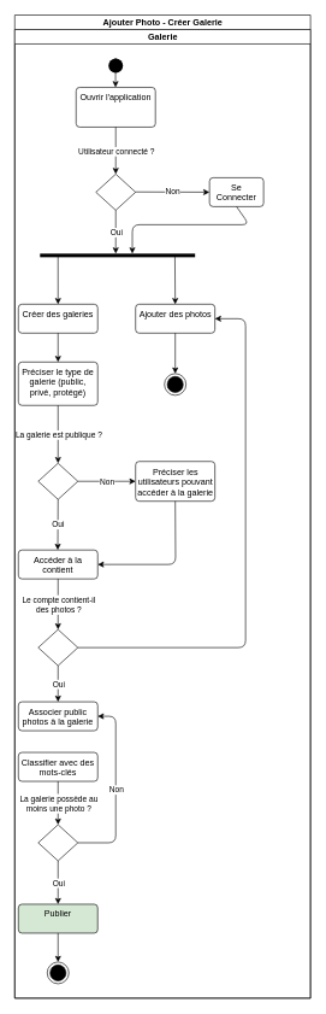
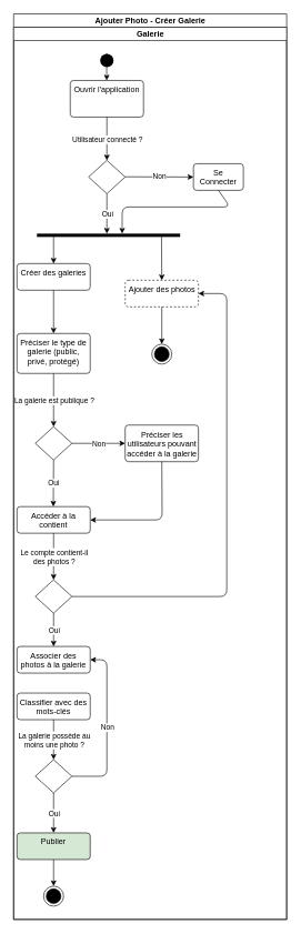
  <mxCell id="0" />
  <mxCell id="1" parent="0" />
  <mxCell id="2" value="Ajouter Photo - Créer Galerie" style="swimlane;html=1;childLayout=stackLayout;resizeParent=1;resizeParentMax=0;startSize=20;" parent="1" vertex="1"><mxGeometry x="20" y="20" width="410" height="1360" as="geometry"><mxRectangle x="220" y="-750" width="60" height="20" as="alternateBounds" /></mxGeometry></mxCell>
  <mxCell id="3" value="Galerie" style="swimlane;html=1;startSize=20;" parent="2" vertex="1"><mxGeometry y="20" width="410" height="1340" as="geometry" /></mxCell>
  <mxCell id="4" value="Ouvrir l'application" style="html=1;align=center;verticalAlign=top;rounded=1;absoluteArcSize=1;arcSize=10;dashed=0;whiteSpace=wrap;" parent="3" vertex="1"><mxGeometry x="85" y="80" width="110" height="55" as="geometry" /></mxCell>
  <mxCell id="5" value="" style="ellipse;fillColor=#000000;strokeColor=none;" parent="3" vertex="1"><mxGeometry x="130" y="40" width="20" height="20" as="geometry" /></mxCell>
  <mxCell id="6" style="edgeStyle=orthogonalEdgeStyle;rounded=0;orthogonalLoop=1;jettySize=auto;html=1;exitX=0.5;exitY=1;exitDx=0;exitDy=0;entryX=0.5;entryY=0;entryDx=0;entryDy=0;" parent="3" edge="1"><mxGeometry relative="1" as="geometry"><mxPoint x="139.71" y="50" as="sourcePoint" /><mxPoint x="139.71" y="80" as="targetPoint" /><Array as="points"><mxPoint x="139.71" y="40" /><mxPoint x="139.71" y="40" /></Array></mxGeometry></mxCell>
  <mxCell id="7" style="edgeStyle=orthogonalEdgeStyle;rounded=0;orthogonalLoop=1;jettySize=auto;html=1;exitX=0.5;exitY=1;exitDx=0;exitDy=0;" parent="3" edge="1"><mxGeometry relative="1" as="geometry"><mxPoint x="140" y="250" as="sourcePoint" /><mxPoint x="140" y="250" as="targetPoint" /></mxGeometry></mxCell>
  <mxCell id="8" value="" style="rhombus;" parent="3" vertex="1"><mxGeometry x="112.5" y="200" width="55" height="50" as="geometry" /></mxCell>
  <mxCell id="9" value="" style="endArrow=classic;html=1;exitX=0.5;exitY=1;exitDx=0;exitDy=0;entryX=0.5;entryY=0;entryDx=0;entryDy=0;" parent="3" source="4" target="8" edge="1"><mxGeometry relative="1" as="geometry"><mxPoint x="200" y="170" as="sourcePoint" /><mxPoint x="130" y="220" as="targetPoint" /></mxGeometry></mxCell>
  <mxCell id="10" value="Utilisateur connecté ?" style="edgeLabel;resizable=0;html=1;align=center;verticalAlign=middle;" parent="9" connectable="0" vertex="1"><mxGeometry relative="1" as="geometry" /></mxCell>
  <mxCell id="11" value="" style="endArrow=classic;html=1;entryX=0;entryY=0.5;entryDx=0;entryDy=0;" parent="3" target="13" edge="1"><mxGeometry relative="1" as="geometry"><mxPoint x="167.5" y="224.66" as="sourcePoint" /><mxPoint x="240" y="225" as="targetPoint" /></mxGeometry></mxCell>
  <mxCell id="12" value="Non" style="edgeLabel;resizable=0;html=1;align=center;verticalAlign=middle;" parent="11" connectable="0" vertex="1"><mxGeometry relative="1" as="geometry" /></mxCell>
  <mxCell id="13" value="Se Connecter" style="html=1;align=center;verticalAlign=top;rounded=1;absoluteArcSize=1;arcSize=10;dashed=0;whiteSpace=wrap;" parent="3" vertex="1"><mxGeometry x="270" y="205" width="75" height="40" as="geometry" /></mxCell>
  <mxCell id="14" value="" style="html=1;points=[];perimeter=orthogonalPerimeter;fillColor=#000000;strokeColor=none;rotation=90;" parent="3" vertex="1"><mxGeometry x="140" y="205" width="5" height="215" as="geometry" /></mxCell>
- <mxCell id="15" value="Créer des galeries" style="html=1;align=center;verticalAlign=top;rounded=1;absoluteArcSize=1;arcSize=10;dashed=0;whiteSpace=wrap;" parent="3" vertex="1"><mxGeometry x="5" y="380" width="110" height="40" as="geometry" /></mxCell>
- <mxCell id="16" value="Ajouter des photos" style="html=1;align=center;verticalAlign=top;rounded=1;absoluteArcSize=1;arcSize=10;dashed=0;whiteSpace=wrap;" parent="3" vertex="1"><mxGeometry x="167.5" y="380" width="110" height="40" as="geometry" /></mxCell>
+ <mxCell id="15" value="Créer des galeries" style="html=1;align=center;verticalAlign=top;rounded=1;absoluteArcSize=1;arcSize=10;dashed=0;whiteSpace=wrap;" parent="3" vertex="1"><mxGeometry x="5" y="355" width="110" height="40" as="geometry" /></mxCell>
+ <mxCell id="16" value="Ajouter des photos" style="html=1;align=center;verticalAlign=top;rounded=1;absoluteArcSize=1;arcSize=10;dashed=1;whiteSpace=wrap;" parent="3" vertex="1"><mxGeometry x="167.5" y="380" width="110" height="40" as="geometry" /></mxCell>
  <mxCell id="17" value="" style="endArrow=classic;html=1;exitX=0.8;exitY=0.884;exitDx=0;exitDy=0;exitPerimeter=0;entryX=0.5;entryY=0;entryDx=0;entryDy=0;" parent="3" source="14" target="15" edge="1"><mxGeometry width="50" height="50" relative="1" as="geometry"><mxPoint x="220" y="430" as="sourcePoint" /><mxPoint x="113" y="380" as="targetPoint" /></mxGeometry></mxCell>
  <mxCell id="18" value="" style="endArrow=classic;html=1;entryX=0.5;entryY=0;entryDx=0;entryDy=0;exitX=0.8;exitY=0.13;exitDx=0;exitDy=0;exitPerimeter=0;" parent="3" source="14" target="16" edge="1"><mxGeometry width="50" height="50" relative="1" as="geometry"><mxPoint x="223" y="317" as="sourcePoint" /><mxPoint x="170" y="380" as="targetPoint" /><Array as="points" /></mxGeometry></mxCell>
  <mxCell id="19" value="" style="endArrow=classic;html=1;exitX=0.5;exitY=1;exitDx=0;exitDy=0;" parent="3" source="13" edge="1"><mxGeometry width="50" height="50" relative="1" as="geometry"><mxPoint x="70" y="350" as="sourcePoint" /><mxPoint x="163" y="310" as="targetPoint" /><Array as="points"><mxPoint x="325" y="270" /><mxPoint x="163" y="270" /></Array></mxGeometry></mxCell>
  <mxCell id="20" value="" style="rhombus;" parent="3" vertex="1"><mxGeometry x="32.5" y="1100" width="55" height="50" as="geometry" /></mxCell>
  <mxCell id="21" value="" style="endArrow=classic;html=1;exitX=0.5;exitY=1;exitDx=0;exitDy=0;entryX=0.5;entryY=0;entryDx=0;entryDy=0;" parent="3" source="20" target="23" edge="1"><mxGeometry relative="1" as="geometry"><mxPoint x="60" y="1240" as="sourcePoint" /><mxPoint x="60" y="1200" as="targetPoint" /></mxGeometry></mxCell>
  <mxCell id="22" value="Oui" style="edgeLabel;resizable=0;html=1;align=center;verticalAlign=middle;" parent="21" connectable="0" vertex="1"><mxGeometry relative="1" as="geometry" /></mxCell>
  <mxCell id="23" value="Publier" style="html=1;align=center;verticalAlign=top;rounded=1;absoluteArcSize=1;arcSize=10;dashed=0;whiteSpace=wrap;fillColor=#d5e8d4;" parent="3" vertex="1"><mxGeometry x="5" y="1210" width="110" height="40" as="geometry" /></mxCell>
  <mxCell id="24" value="" style="ellipse;html=1;shape=endState;fillColor=#000000;strokeColor=#000000;" parent="3" vertex="1"><mxGeometry x="45" y="1290" width="30" height="30" as="geometry" /></mxCell>
  <mxCell id="25" value="" style="endArrow=classic;html=1;exitX=0.5;exitY=1;exitDx=0;exitDy=0;entryX=0.5;entryY=0;entryDx=0;entryDy=0;" parent="3" source="23" target="24" edge="1"><mxGeometry width="50" height="50" relative="1" as="geometry"><mxPoint x="400" y="1100" as="sourcePoint" /><mxPoint x="450" y="1050" as="targetPoint" /></mxGeometry></mxCell>
  <mxCell id="26" value="" style="ellipse;html=1;shape=endState;fillColor=#000000;strokeColor=#000000;" parent="3" vertex="1"><mxGeometry x="207.5" y="476" width="30" height="30" as="geometry" /></mxCell>
  <mxCell id="27" value="" style="endArrow=classic;html=1;exitX=0.5;exitY=1;exitDx=0;exitDy=0;entryX=0.5;entryY=0;entryDx=0;entryDy=0;" parent="3" source="16" target="26" edge="1"><mxGeometry width="50" height="50" relative="1" as="geometry"><mxPoint x="400" y="600" as="sourcePoint" /><mxPoint x="450" y="550" as="targetPoint" /></mxGeometry></mxCell>
  <mxCell id="28" value="Préciser le type de galerie (public, privé, protégé)" style="html=1;align=center;verticalAlign=top;rounded=1;absoluteArcSize=1;arcSize=10;dashed=0;whiteSpace=wrap;" parent="3" vertex="1"><mxGeometry x="5" y="460" width="110" height="60" as="geometry" /></mxCell>
  <mxCell id="29" value="" style="endArrow=classic;html=1;exitX=0.5;exitY=1;exitDx=0;exitDy=0;entryX=0.5;entryY=0;entryDx=0;entryDy=0;" parent="3" source="15" target="28" edge="1"><mxGeometry width="50" height="50" relative="1" as="geometry"><mxPoint x="60" y="390" as="sourcePoint" /><mxPoint x="290" y="1540" as="targetPoint" /></mxGeometry></mxCell>
  <mxCell id="30" value="" style="rhombus;" parent="3" vertex="1"><mxGeometry x="32.5" y="600" width="55" height="50" as="geometry" /></mxCell>
  <mxCell id="31" value="" style="endArrow=classic;html=1;exitX=0.5;exitY=1;exitDx=0;exitDy=0;entryX=0.5;entryY=0;entryDx=0;entryDy=0;" parent="3" target="30" edge="1"><mxGeometry relative="1" as="geometry"><mxPoint x="60" y="520" as="sourcePoint" /><mxPoint x="-290" y="2740" as="targetPoint" /></mxGeometry></mxCell>
  <mxCell id="32" value="La galerie est publique ?" style="edgeLabel;resizable=0;html=1;align=center;verticalAlign=middle;" parent="31" connectable="0" vertex="1"><mxGeometry relative="1" as="geometry" /></mxCell>
  <mxCell id="33" value="" style="endArrow=classic;html=1;exitX=0.5;exitY=1;exitDx=0;exitDy=0;entryX=0.5;entryY=0;entryDx=0;entryDy=0;" parent="3" source="30" edge="1"><mxGeometry relative="1" as="geometry"><mxPoint x="59.58" y="660" as="sourcePoint" /><mxPoint x="59.58" y="720" as="targetPoint" /></mxGeometry></mxCell>
  <mxCell id="34" value="Oui" style="edgeLabel;resizable=0;html=1;align=center;verticalAlign=middle;" parent="33" connectable="0" vertex="1"><mxGeometry relative="1" as="geometry" /></mxCell>
  <mxCell id="35" value="" style="endArrow=classic;html=1;exitX=1;exitY=0.5;exitDx=0;exitDy=0;entryX=0;entryY=0.5;entryDx=0;entryDy=0;" parent="3" source="30" target="37" edge="1"><mxGeometry relative="1" as="geometry"><mxPoint x="90" y="625" as="sourcePoint" /><mxPoint x="160" y="625" as="targetPoint" /><Array as="points"><mxPoint x="132.5" y="625" /></Array></mxGeometry></mxCell>
  <mxCell id="36" value="Non" style="edgeLabel;resizable=0;html=1;align=center;verticalAlign=middle;" parent="35" connectable="0" vertex="1"><mxGeometry relative="1" as="geometry" /></mxCell>
  <mxCell id="37" value="Préciser les utilisateurs pouvant accéder à la galerie" style="html=1;align=center;verticalAlign=top;rounded=1;absoluteArcSize=1;arcSize=10;dashed=0;whiteSpace=wrap;" parent="3" vertex="1"><mxGeometry x="167.5" y="597.5" width="110" height="55" as="geometry" /></mxCell>
  <mxCell id="38" value="Accéder à la contient" style="html=1;align=center;verticalAlign=top;rounded=1;absoluteArcSize=1;arcSize=10;dashed=0;whiteSpace=wrap;" parent="3" vertex="1"><mxGeometry x="5" y="720" width="110" height="40" as="geometry" /></mxCell>
  <mxCell id="39" value="" style="endArrow=classic;html=1;exitX=0.5;exitY=1;exitDx=0;exitDy=0;entryX=1;entryY=0.5;entryDx=0;entryDy=0;" parent="3" source="37" target="38" edge="1"><mxGeometry width="50" height="50" relative="1" as="geometry"><mxPoint x="350" y="700" as="sourcePoint" /><mxPoint x="400" y="650" as="targetPoint" /><Array as="points"><mxPoint x="223" y="740" /></Array></mxGeometry></mxCell>
  <mxCell id="40" value="" style="rhombus;" parent="3" vertex="1"><mxGeometry x="32.5" y="830" width="55" height="50" as="geometry" /></mxCell>
  <mxCell id="41" value="" style="endArrow=classic;html=1;exitX=0.5;exitY=1;exitDx=0;exitDy=0;entryX=0.5;entryY=0;entryDx=0;entryDy=0;" parent="3" source="38" target="40" edge="1"><mxGeometry relative="1" as="geometry"><mxPoint x="59.58" y="780" as="sourcePoint" /><mxPoint x="59.58" y="860" as="targetPoint" /></mxGeometry></mxCell>
  <mxCell id="42" value="Le compte contient-il &lt;br&gt;des photos ?" style="edgeLabel;resizable=0;html=1;align=center;verticalAlign=middle;" parent="41" connectable="0" vertex="1"><mxGeometry relative="1" as="geometry" /></mxCell>
  <mxCell id="43" value="" style="endArrow=classic;html=1;exitX=1;exitY=0.5;exitDx=0;exitDy=0;entryX=1;entryY=0.5;entryDx=0;entryDy=0;" parent="3" source="40" target="16" edge="1"><mxGeometry width="50" height="50" relative="1" as="geometry"><mxPoint x="290" y="620" as="sourcePoint" /><mxPoint x="340" y="570" as="targetPoint" /><Array as="points"><mxPoint x="320" y="855" /><mxPoint x="320" y="400" /></Array></mxGeometry></mxCell>
- <mxCell id="44" value="Associer public photos à la galerie" style="html=1;align=center;verticalAlign=top;rounded=1;absoluteArcSize=1;arcSize=10;dashed=0;whiteSpace=wrap;" parent="3" vertex="1"><mxGeometry x="5" y="930" width="110" height="40" as="geometry" /></mxCell>
+ <mxCell id="44" value="Associer des photos à la galerie" style="html=1;align=center;verticalAlign=top;rounded=1;absoluteArcSize=1;arcSize=10;dashed=0;whiteSpace=wrap;" parent="3" vertex="1"><mxGeometry x="5" y="930" width="110" height="40" as="geometry" /></mxCell>
  <mxCell id="45" value="" style="endArrow=classic;html=1;exitX=0.5;exitY=1;exitDx=0;exitDy=0;entryX=0.5;entryY=0;entryDx=0;entryDy=0;" parent="3" source="40" target="44" edge="1"><mxGeometry relative="1" as="geometry"><mxPoint x="-20" y="1690" as="sourcePoint" /><mxPoint x="-110" y="2020" as="targetPoint" /></mxGeometry></mxCell>
  <mxCell id="46" value="Oui" style="edgeLabel;resizable=0;html=1;align=center;verticalAlign=middle;" parent="45" connectable="0" vertex="1"><mxGeometry relative="1" as="geometry" /></mxCell>
  <mxCell id="47" value="" style="endArrow=classic;html=1;entryX=1;entryY=0.5;entryDx=0;entryDy=0;exitX=1;exitY=0.5;exitDx=0;exitDy=0;" parent="3" source="20" target="44" edge="1"><mxGeometry relative="1" as="geometry"><mxPoint x="97.5" y="1215" as="sourcePoint" /><mxPoint x="115" y="1090" as="targetPoint" /><Array as="points"><mxPoint x="140" y="1125" /><mxPoint x="140" y="950" /></Array></mxGeometry></mxCell>
  <mxCell id="48" value="Non" style="edgeLabel;resizable=0;html=1;align=center;verticalAlign=middle;" parent="47" connectable="0" vertex="1"><mxGeometry relative="1" as="geometry" /></mxCell>
  <mxCell id="49" value="Classifier avec des mots-clés" style="html=1;align=center;verticalAlign=top;rounded=1;absoluteArcSize=1;arcSize=10;dashed=0;whiteSpace=wrap;" parent="3" vertex="1"><mxGeometry x="5" y="1000" width="110" height="40" as="geometry" /></mxCell>
  <mxCell id="50" value="" style="endArrow=classic;html=1;entryX=0.5;entryY=0;entryDx=0;entryDy=0;exitX=0.5;exitY=1;exitDx=0;exitDy=0;" parent="3" source="49" target="20" edge="1"><mxGeometry relative="1" as="geometry"><mxPoint x="55" y="1110" as="sourcePoint" /><mxPoint x="-547.5" y="3381" as="targetPoint" /></mxGeometry></mxCell>
  <mxCell id="51" value="La galerie possède au &lt;br&gt;moins une photo ?" style="edgeLabel;resizable=0;html=1;align=center;verticalAlign=middle;" parent="50" connectable="0" vertex="1"><mxGeometry relative="1" as="geometry" /></mxCell>
  <mxCell id="52" value="" style="endArrow=classic;html=1;exitX=0.5;exitY=1;exitDx=0;exitDy=0;" parent="3" source="8" edge="1"><mxGeometry relative="1" as="geometry"><mxPoint x="50" y="290" as="sourcePoint" /><mxPoint x="140" y="310" as="targetPoint" /></mxGeometry></mxCell>
  <mxCell id="53" value="Oui" style="edgeLabel;resizable=0;html=1;align=center;verticalAlign=middle;" parent="52" connectable="0" vertex="1"><mxGeometry relative="1" as="geometry" /></mxCell>
